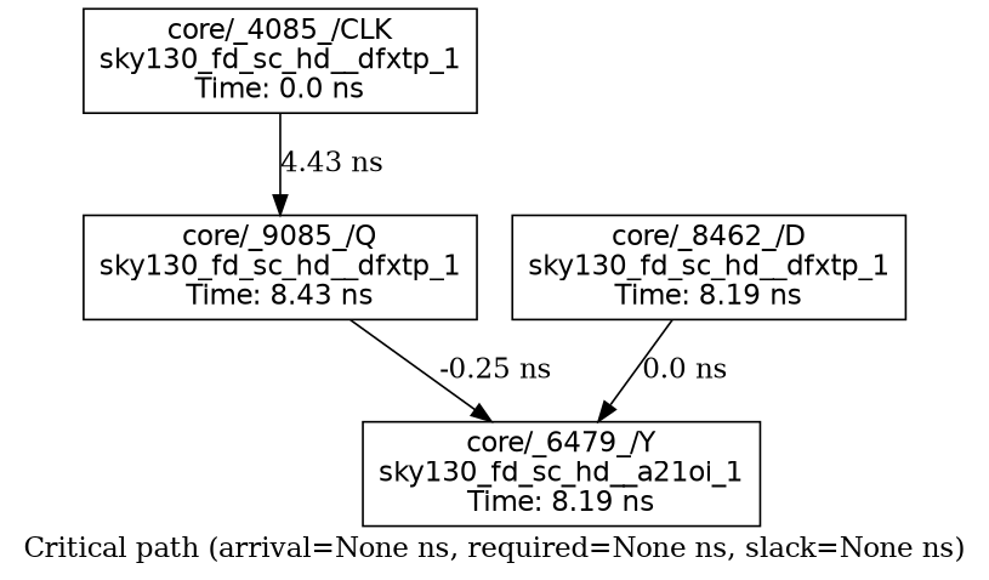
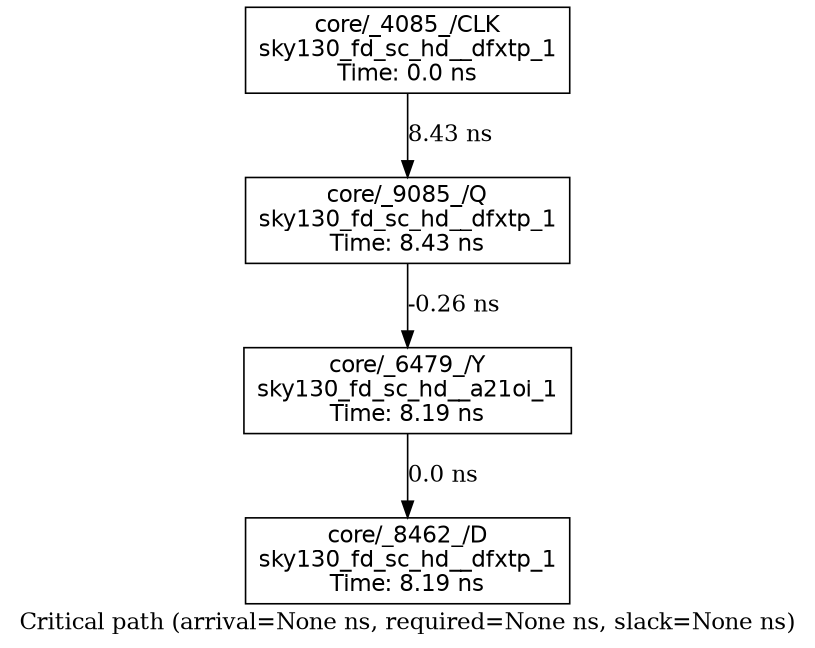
  digraph {
    label="Critical path (arrival=None ns, required=None ns, slack=None ns)"
    rankdir=TB
    node [fontname=Helvetica shape=record]
    n1 [label="core/_4085_/CLK\nsky130_fd_sc_hd__dfxtp_1\nTime: 0.0 ns"]
    n2 [label="core/_9085_/Q\nsky130_fd_sc_hd__dfxtp_1\nTime: 8.43 ns"]
    n3 [label="core/_6479_/Y\nsky130_fd_sc_hd__a21oi_1\nTime: 8.19 ns"]
    n4 [label="core/_8462_/D\nsky130_fd_sc_hd__dfxtp_1\nTime: 8.19 ns"]
-   n1 -> n2 [label="4.43 ns"]
-   n2 -> n3 [label="-0.25 ns"]
-   n4 -> n3 [label="0.0 ns"]
+   n1 -> n2 [label="8.43 ns"]
+   n2 -> n3 [label="-0.26 ns"]
+   n3 -> n4 [label="0.0 ns"]
  }
